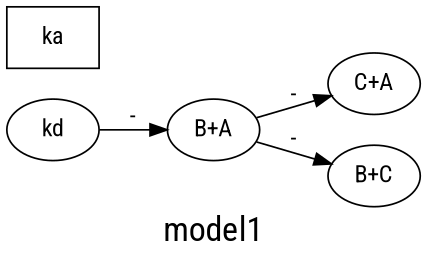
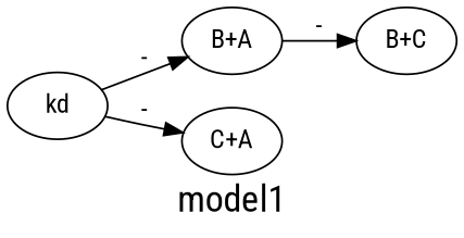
  digraph {
    fontname="Roboto Condensed"
    fontsize=20
    label=model1
    rankdir=LR
    node [fontname="Roboto Condensed" shape=ellipse]
    edge [fontname="Roboto Condensed"]
    "B+A"
    "C+A"
    "B+C"
-   ka [shape=box]
    kd
-   "B+A" -> "C+A" [label="-"]
+   kd -> "C+A" [label="-"]
    "B+A" -> "B+C" [label="-"]
    kd -> "B+A" [label="-"]
  }
